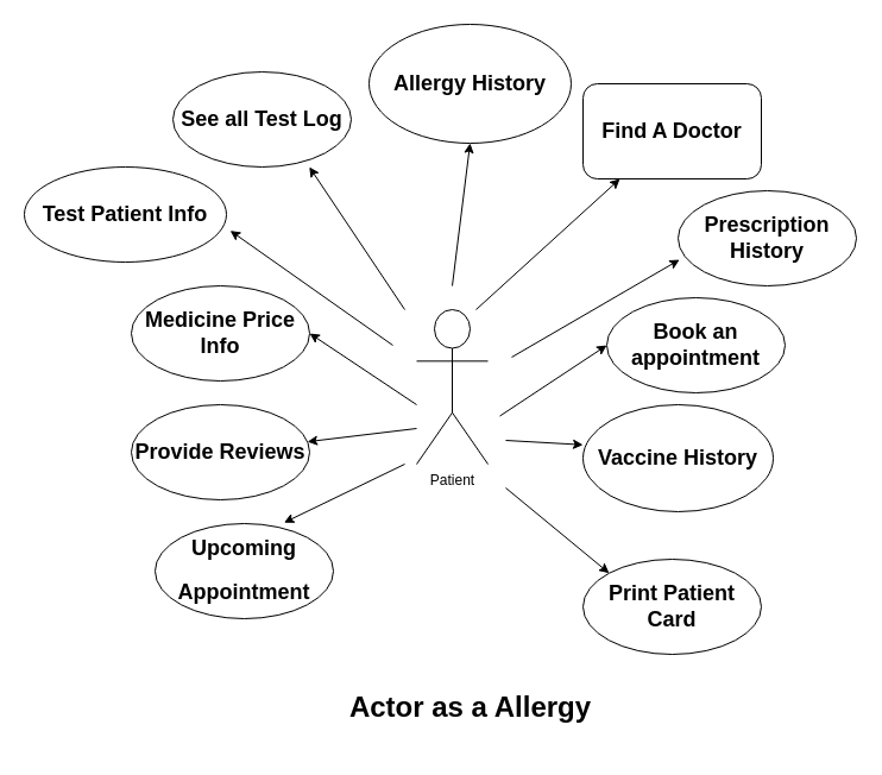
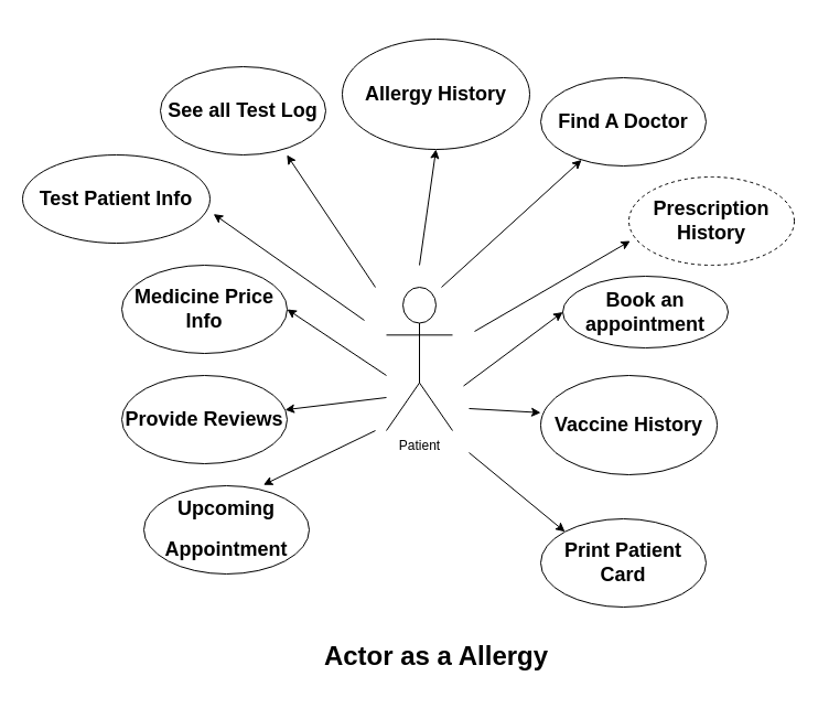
  <mxCell id="0" />
  <mxCell id="1" parent="0" />
  <mxCell id="2" value="Patient" style="shape=umlActor;verticalLabelPosition=bottom;verticalAlign=top;html=1;outlineConnect=0;" parent="1" vertex="1"><mxGeometry x="350" y="260" width="60" height="130" as="geometry" /></mxCell>
- <mxCell id="3" value="&lt;h2&gt;Find A Doctor&lt;/h2&gt;" style="whiteSpace=wrap;html=1;rounded=1;" parent="1" vertex="1"><mxGeometry x="490" y="70" width="150" height="80" as="geometry" /></mxCell>
+ <mxCell id="3" value="&lt;h2&gt;Find A Doctor&lt;/h2&gt;" style="ellipse;whiteSpace=wrap;html=1;" parent="1" vertex="1"><mxGeometry x="490" y="70" width="150" height="80" as="geometry" /></mxCell>
  <mxCell id="4" value="" style="endArrow=classic;html=1;rounded=0;" parent="1" target="3" edge="1"><mxGeometry width="50" height="50" relative="1" as="geometry"><mxPoint x="400" y="260" as="sourcePoint" /><mxPoint x="450" y="210" as="targetPoint" /></mxGeometry></mxCell>
  <mxCell id="5" value="" style="endArrow=classic;html=1;rounded=0;entryX=0;entryY=0.5;entryDx=0;entryDy=0;" parent="1" target="6" edge="1"><mxGeometry width="50" height="50" relative="1" as="geometry"><mxPoint x="420" y="349.5" as="sourcePoint" /><mxPoint x="490" y="349.5" as="targetPoint" /></mxGeometry></mxCell>
- <mxCell id="6" value="&lt;h2&gt;Book an&lt;br/&gt; appointment&lt;/h2&gt;" style="ellipse;whiteSpace=wrap;html=1;" parent="1" vertex="1"><mxGeometry x="510" y="250" width="150" height="80" as="geometry" /></mxCell>
- <mxCell id="7" value="&lt;h2&gt;Prescription History&lt;/h2&gt;" style="ellipse;whiteSpace=wrap;html=1;" parent="1" vertex="1"><mxGeometry x="570" y="160" width="150" height="80" as="geometry" /></mxCell>
+ <mxCell id="6" value="&lt;h2&gt;Book an&lt;br/&gt; appointment&lt;/h2&gt;" style="ellipse;whiteSpace=wrap;html=1;" parent="1" vertex="1"><mxGeometry x="510" y="250" width="150" height="65" as="geometry" /></mxCell>
+ <mxCell id="7" value="&lt;h2&gt;Prescription History&lt;/h2&gt;" style="ellipse;whiteSpace=wrap;html=1;dashed=1;" parent="1" vertex="1"><mxGeometry x="570" y="160" width="150" height="80" as="geometry" /></mxCell>
  <mxCell id="8" value="" style="endArrow=classic;html=1;rounded=0;entryX=0.008;entryY=0.725;entryDx=0;entryDy=0;entryPerimeter=0;" parent="1" target="7" edge="1"><mxGeometry width="50" height="50" relative="1" as="geometry"><mxPoint x="430" y="300" as="sourcePoint" /><mxPoint x="500" y="240" as="targetPoint" /></mxGeometry></mxCell>
  <mxCell id="9" value="" style="endArrow=classic;html=1;rounded=0;entryX=0.765;entryY=1;entryDx=0;entryDy=0;entryPerimeter=0;" parent="1" target="10" edge="1"><mxGeometry width="50" height="50" relative="1" as="geometry"><mxPoint x="340" y="260" as="sourcePoint" /><mxPoint x="280" y="210" as="targetPoint" /></mxGeometry></mxCell>
  <mxCell id="10" value="&lt;h2&gt; See all Test Log&lt;/h2&gt;" style="ellipse;whiteSpace=wrap;html=1;" parent="1" vertex="1"><mxGeometry x="145" y="60" width="150" height="80" as="geometry" /></mxCell>
  <mxCell id="11" value="" style="endArrow=classic;html=1;rounded=0;entryX=1.019;entryY=0.67;entryDx=0;entryDy=0;entryPerimeter=0;" parent="1" target="12" edge="1"><mxGeometry width="50" height="50" relative="1" as="geometry"><mxPoint x="330" y="290" as="sourcePoint" /><mxPoint x="260" y="260" as="targetPoint" /></mxGeometry></mxCell>
  <mxCell id="12" value="&lt;h2&gt;Test Patient Info&lt;/h2&gt;" style="ellipse;whiteSpace=wrap;html=1;" parent="1" vertex="1"><mxGeometry x="20" y="140" width="170" height="80" as="geometry" /></mxCell>
  <mxCell id="13" value="&lt;h2&gt;Medicine Price&lt;br/&gt; Info&lt;/h2&gt;" style="ellipse;whiteSpace=wrap;html=1;" parent="1" vertex="1"><mxGeometry x="110" y="240" width="150" height="80" as="geometry" /></mxCell>
  <mxCell id="14" value="" style="endArrow=classic;html=1;rounded=0;entryX=1;entryY=0.5;entryDx=0;entryDy=0;" parent="1" target="13" edge="1"><mxGeometry width="50" height="50" relative="1" as="geometry"><mxPoint x="350" y="340" as="sourcePoint" /><mxPoint x="280" y="310" as="targetPoint" /></mxGeometry></mxCell>
  <mxCell id="15" value="" style="endArrow=classic;html=1;rounded=0;entryX=0.5;entryY=1;entryDx=0;entryDy=0;" parent="1" target="16" edge="1"><mxGeometry width="50" height="50" relative="1" as="geometry"><mxPoint x="380" y="240" as="sourcePoint" /><mxPoint x="380" y="130" as="targetPoint" /></mxGeometry></mxCell>
- <mxCell id="16" value="&lt;h2&gt;Allergy History&lt;/h2&gt;" style="ellipse;whiteSpace=wrap;html=1;" parent="1" vertex="1"><mxGeometry x="310" y="20" width="170" height="100" as="geometry" /></mxCell>
+ <mxCell id="16" value="&lt;h2&gt;Allergy History&lt;/h2&gt;" style="ellipse;whiteSpace=wrap;html=1;" parent="1" vertex="1"><mxGeometry x="310" y="35" width="170" height="100" as="geometry" /></mxCell>
  <mxCell id="17" value="" style="endArrow=classic;html=1;rounded=0;entryX=0;entryY=0.375;entryDx=0;entryDy=0;entryPerimeter=0;" parent="1" target="18" edge="1"><mxGeometry width="50" height="50" relative="1" as="geometry"><mxPoint x="425" y="370" as="sourcePoint" /><mxPoint x="520" y="410" as="targetPoint" /></mxGeometry></mxCell>
  <mxCell id="18" value="&lt;h2&gt;Vaccine History&lt;/h2&gt;" style="ellipse;whiteSpace=wrap;html=1;" parent="1" vertex="1"><mxGeometry x="490" y="340" width="160" height="90" as="geometry" /></mxCell>
  <mxCell id="19" value="&lt;h2&gt;Provide Reviews&lt;/h2&gt;" style="ellipse;whiteSpace=wrap;html=1;" parent="1" vertex="1"><mxGeometry x="110" y="340" width="150" height="80" as="geometry" /></mxCell>
  <mxCell id="20" value="" style="endArrow=classic;html=1;rounded=0;" parent="1" target="19" edge="1"><mxGeometry width="50" height="50" relative="1" as="geometry"><mxPoint x="350" y="360" as="sourcePoint" /><mxPoint x="280" y="310" as="targetPoint" /></mxGeometry></mxCell>
  <mxCell id="21" value="&lt;h2&gt;Upcoming&lt;/h2&gt;&lt;h2&gt;Appointment&lt;br&gt;&lt;/h2&gt;" style="ellipse;whiteSpace=wrap;html=1;" parent="1" vertex="1"><mxGeometry x="130" y="440" width="150" height="80" as="geometry" /></mxCell>
  <mxCell id="22" value="" style="endArrow=classic;html=1;rounded=0;entryX=0.723;entryY=-0.01;entryDx=0;entryDy=0;entryPerimeter=0;" parent="1" target="21" edge="1"><mxGeometry width="50" height="50" relative="1" as="geometry"><mxPoint x="340" y="390" as="sourcePoint" /><mxPoint x="250" y="408" as="targetPoint" /></mxGeometry></mxCell>
  <mxCell id="23" value="&lt;h2&gt; Print Patient&lt;br/&gt; Card&lt;/h2&gt;" style="ellipse;whiteSpace=wrap;html=1;" parent="1" vertex="1"><mxGeometry x="490" y="470" width="150" height="80" as="geometry" /></mxCell>
  <mxCell id="24" value="" style="endArrow=classic;html=1;rounded=0;entryX=0;entryY=0;entryDx=0;entryDy=0;" parent="1" target="23" edge="1"><mxGeometry width="50" height="50" relative="1" as="geometry"><mxPoint x="425" y="410" as="sourcePoint" /><mxPoint x="490" y="420" as="targetPoint" /></mxGeometry></mxCell>
  <mxCell id="25" value="&lt;h1&gt;Actor as a Allergy&lt;/h1&gt;" style="text;html=1;align=center;verticalAlign=middle;resizable=0;points=[];autosize=1;strokeColor=none;fillColor=none;" parent="1" vertex="1"><mxGeometry x="280" y="560" width="230" height="70" as="geometry" /></mxCell>
